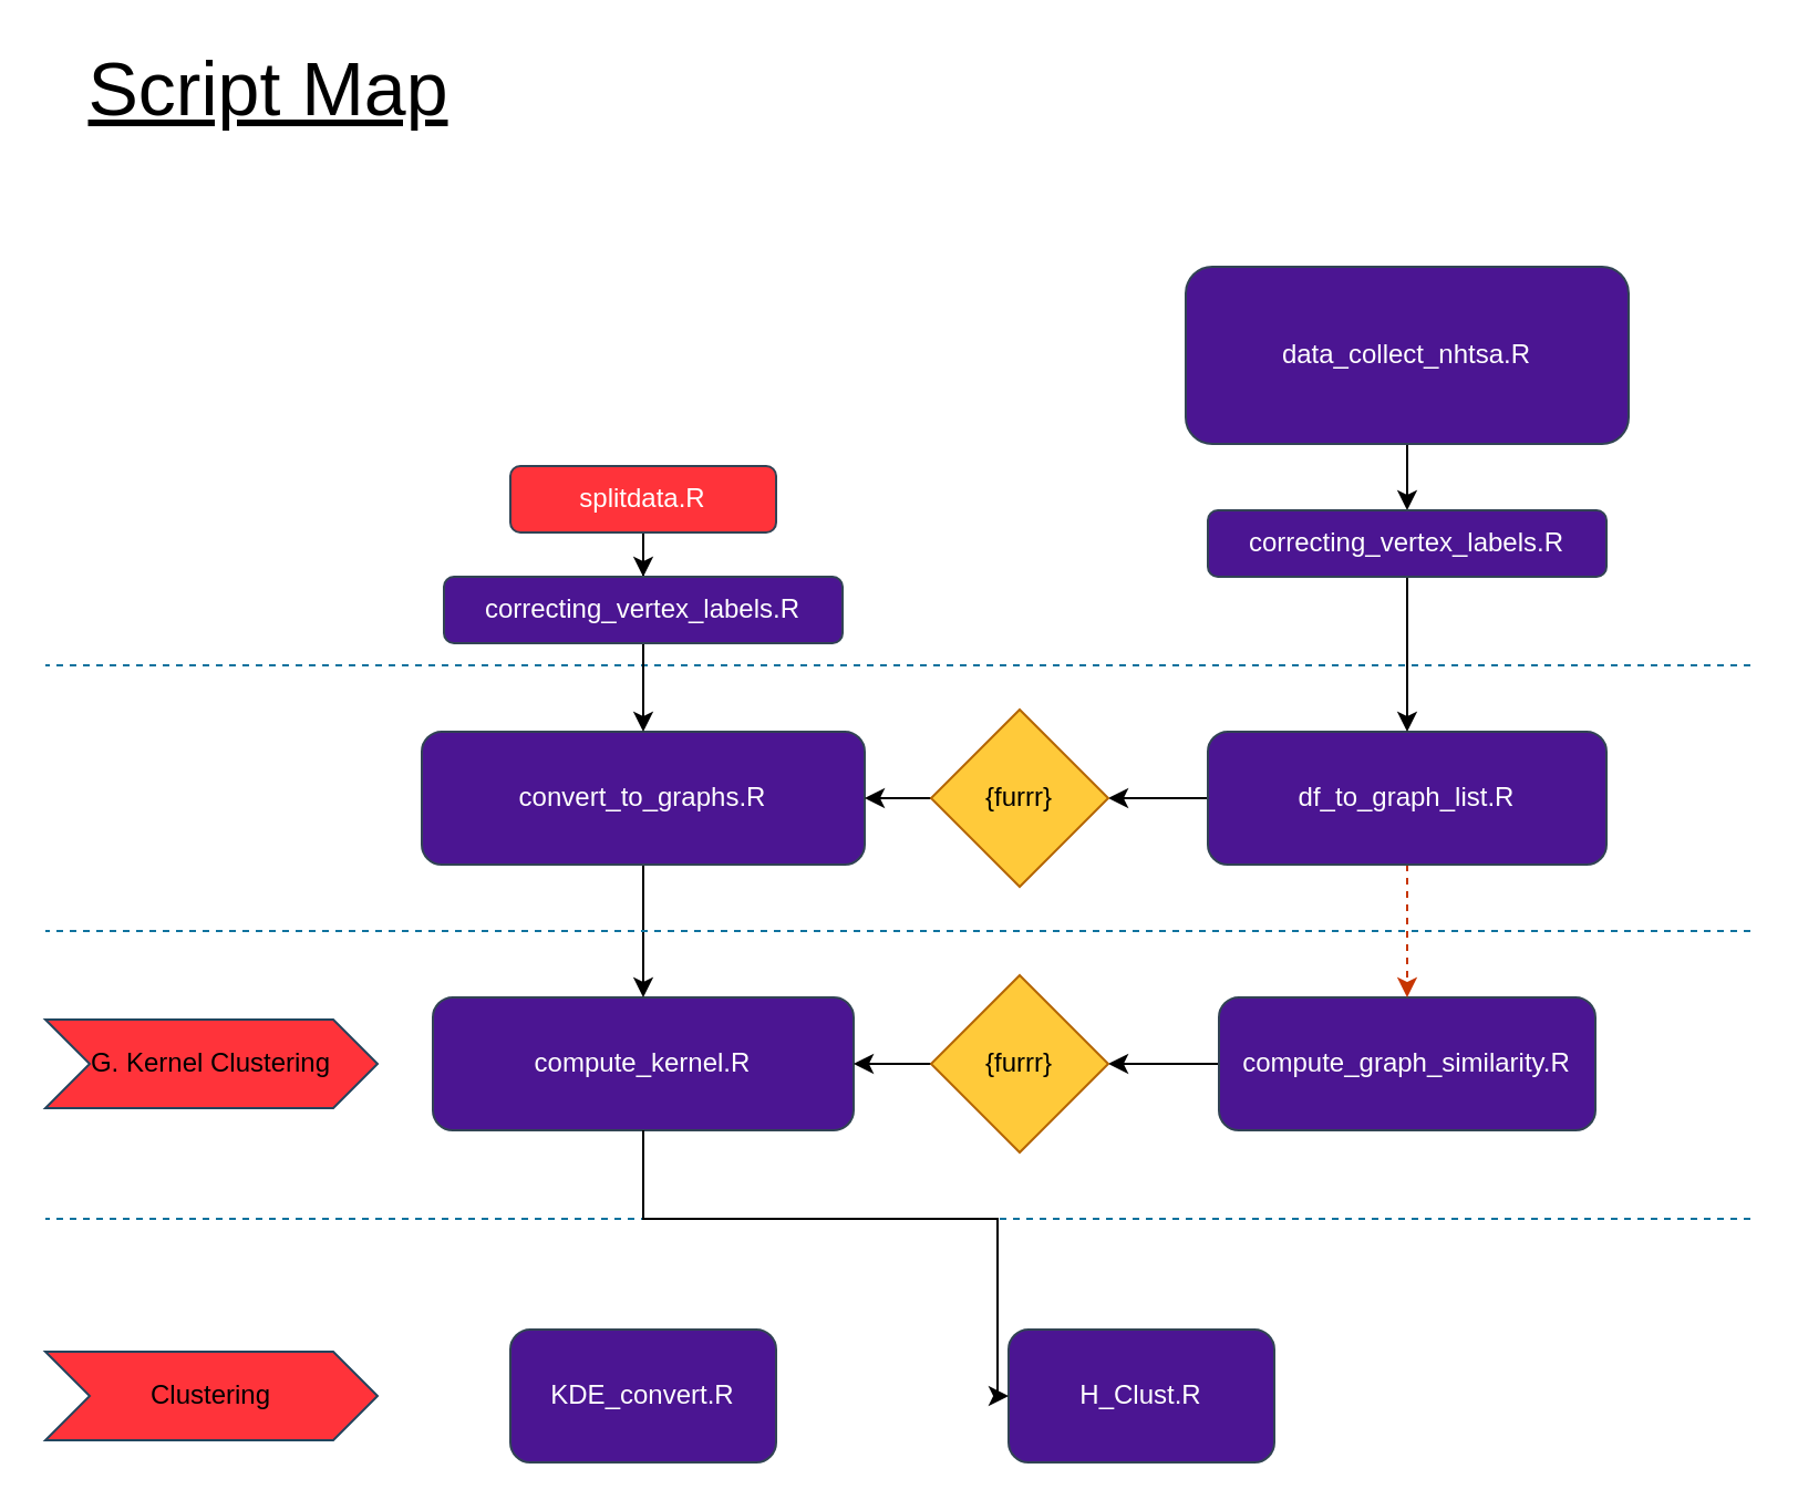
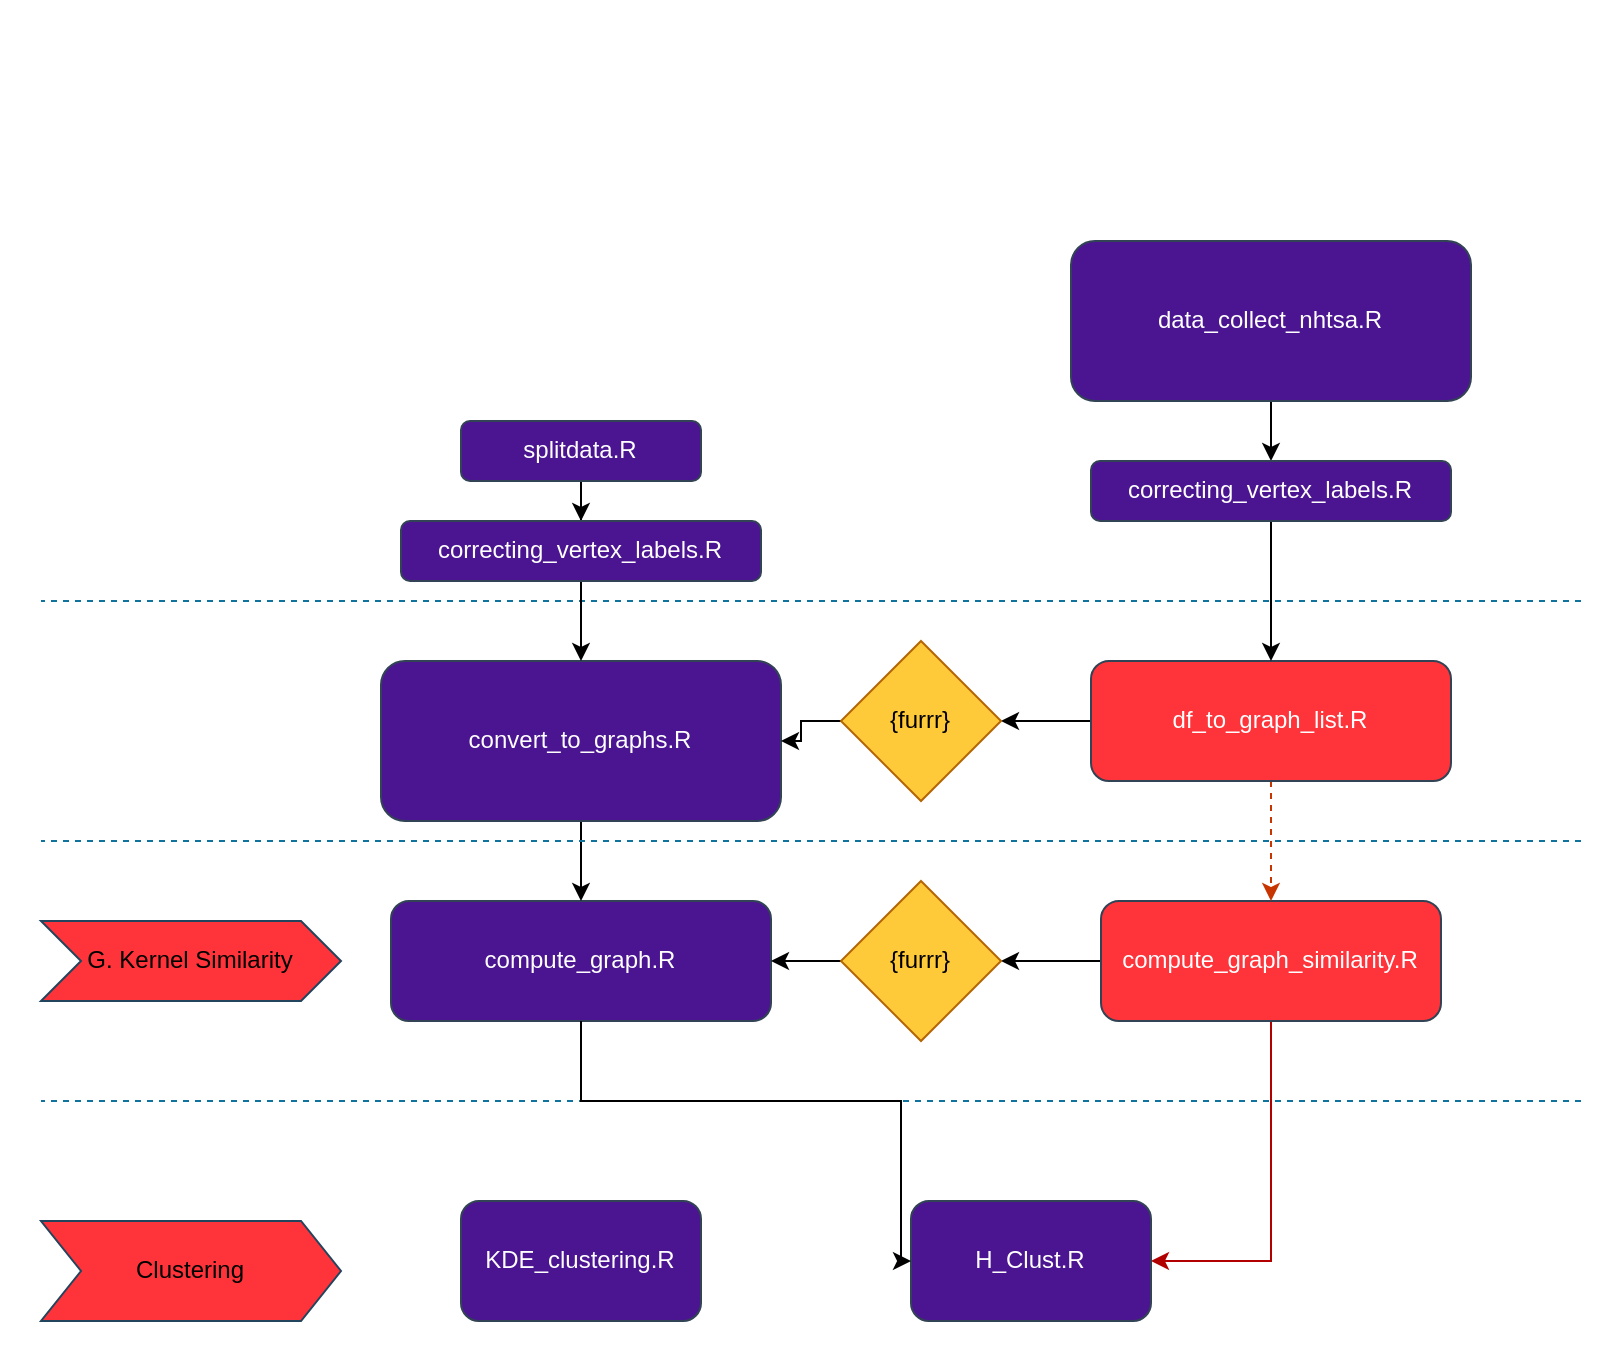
  <mxCell id="0" />
  <mxCell id="1" parent="0" />
- <mxCell id="2" value="KDE_convert.R" style="rounded=1;whiteSpace=wrap;html=1;strokeColor=#314354;fontColor=#ffffff;fillColor=#4b1592;" parent="1" vertex="1"><mxGeometry x="230" y="600" width="120" height="60" as="geometry" /></mxCell>
- <mxCell id="3" value="compute_kernel.R" style="rounded=1;whiteSpace=wrap;html=1;strokeColor=#314354;fontColor=#ffffff;fillColor=#4b1592;" parent="1" vertex="1"><mxGeometry x="195" y="450" width="190" height="60" as="geometry" /></mxCell>
+ <mxCell id="2" value="KDE_clustering.R" style="rounded=1;whiteSpace=wrap;html=1;strokeColor=#314354;fontColor=#ffffff;fillColor=#4b1592;" parent="1" vertex="1"><mxGeometry x="230" y="600" width="120" height="60" as="geometry" /></mxCell>
+ <mxCell id="3" value="compute_graph.R" style="rounded=1;whiteSpace=wrap;html=1;strokeColor=#314354;fontColor=#ffffff;fillColor=#4b1592;" parent="1" vertex="1"><mxGeometry x="195" y="450" width="190" height="60" as="geometry" /></mxCell>
  <mxCell id="4" value="" style="edgeStyle=orthogonalEdgeStyle;rounded=0;orthogonalLoop=1;jettySize=auto;html=1;" parent="1" source="6" target="17" edge="1"><mxGeometry relative="1" as="geometry" /></mxCell>
- <mxCell id="6" value="compute_graph_similarity.R" style="rounded=1;whiteSpace=wrap;html=1;strokeColor=#314354;fontColor=#ffffff;fillColor=#4b1592;" parent="1" vertex="1"><mxGeometry x="550" y="450" width="170" height="60" as="geometry" /></mxCell>
+ <mxCell id="5" style="edgeStyle=orthogonalEdgeStyle;rounded=0;orthogonalLoop=1;jettySize=auto;html=1;entryX=1;entryY=0.5;entryDx=0;entryDy=0;fillColor=#e51400;strokeColor=#B20000;" parent="1" source="6" target="22" edge="1"><mxGeometry relative="1" as="geometry"><Array as="points"><mxPoint x="635" y="630" /></Array></mxGeometry></mxCell>
+ <mxCell id="6" value="compute_graph_similarity.R" style="rounded=1;whiteSpace=wrap;html=1;strokeColor=#314354;fontColor=#ffffff;fillColor=#ff333a;" parent="1" vertex="1"><mxGeometry x="550" y="450" width="170" height="60" as="geometry" /></mxCell>
  <mxCell id="7" style="edgeStyle=orthogonalEdgeStyle;rounded=0;orthogonalLoop=1;jettySize=auto;html=1;" edge="1" parent="1" source="8" target="30"><mxGeometry relative="1" as="geometry" /></mxCell>
- <mxCell id="8" value="splitdata.R" style="rounded=1;whiteSpace=wrap;html=1;strokeColor=#314354;fontColor=#ffffff;fillColor=#ff333a;" parent="1" vertex="1"><mxGeometry x="230" y="210" width="120" height="30" as="geometry" /></mxCell>
+ <mxCell id="8" value="splitdata.R" style="rounded=1;whiteSpace=wrap;html=1;strokeColor=#314354;fontColor=#ffffff;fillColor=#4b1592;" parent="1" vertex="1"><mxGeometry x="230" y="210" width="120" height="30" as="geometry" /></mxCell>
  <mxCell id="9" value="" style="edgeStyle=orthogonalEdgeStyle;rounded=0;orthogonalLoop=1;jettySize=auto;html=1;" parent="1" source="11" target="15" edge="1"><mxGeometry relative="1" as="geometry" /></mxCell>
  <mxCell id="10" style="edgeStyle=orthogonalEdgeStyle;rounded=0;orthogonalLoop=1;jettySize=auto;html=1;fillColor=#fa6800;strokeColor=#C73500;dashed=1;" parent="1" source="11" target="6" edge="1"><mxGeometry relative="1" as="geometry" /></mxCell>
- <mxCell id="11" value="df_to_graph_list.R" style="rounded=1;whiteSpace=wrap;html=1;strokeColor=#314354;fontColor=#ffffff;fillColor=#4b1592;" parent="1" vertex="1"><mxGeometry x="545" y="330" width="180" height="60" as="geometry" /></mxCell>
+ <mxCell id="11" value="df_to_graph_list.R" style="rounded=1;whiteSpace=wrap;html=1;strokeColor=#314354;fontColor=#ffffff;fillColor=#ff333a;" parent="1" vertex="1"><mxGeometry x="545" y="330" width="180" height="60" as="geometry" /></mxCell>
  <mxCell id="12" value="" style="edgeStyle=orthogonalEdgeStyle;rounded=0;orthogonalLoop=1;jettySize=auto;html=1;" parent="1" source="13" target="3" edge="1"><mxGeometry relative="1" as="geometry" /></mxCell>
- <mxCell id="13" value="convert_to_graphs.R" style="rounded=1;whiteSpace=wrap;html=1;strokeColor=#314354;fontColor=#ffffff;fillColor=#4b1592;" parent="1" vertex="1"><mxGeometry x="190" y="330" width="200" height="60" as="geometry" /></mxCell>
+ <mxCell id="13" value="convert_to_graphs.R" style="rounded=1;whiteSpace=wrap;html=1;strokeColor=#314354;fontColor=#ffffff;fillColor=#4b1592;" parent="1" vertex="1"><mxGeometry x="190" y="330" width="200" height="80" as="geometry" /></mxCell>
  <mxCell id="14" value="" style="edgeStyle=orthogonalEdgeStyle;rounded=0;orthogonalLoop=1;jettySize=auto;html=1;" parent="1" source="15" target="13" edge="1"><mxGeometry relative="1" as="geometry" /></mxCell>
  <mxCell id="15" value="{furrr}" style="rhombus;whiteSpace=wrap;html=1;strokeColor=#b46504;fillColor=#ffca3a;" parent="1" vertex="1"><mxGeometry x="420" y="320" width="80" height="80" as="geometry" /></mxCell>
  <mxCell id="16" value="" style="edgeStyle=orthogonalEdgeStyle;rounded=0;orthogonalLoop=1;jettySize=auto;html=1;" parent="1" source="17" target="3" edge="1"><mxGeometry relative="1" as="geometry" /></mxCell>
  <mxCell id="17" value="{furrr}" style="rhombus;whiteSpace=wrap;html=1;strokeColor=#b46504;fillColor=#ffca3a;" parent="1" vertex="1"><mxGeometry x="420" y="440" width="80" height="80" as="geometry" /></mxCell>
- <mxCell id="18" value="G. Kernel Clustering" style="shape=step;perimeter=stepPerimeter;whiteSpace=wrap;html=1;fixedSize=1;strokeColor=#23445d;fillColor=#ff333a;" parent="1" vertex="1"><mxGeometry x="20" y="460" width="150" height="40" as="geometry" /></mxCell>
- <mxCell id="19" value="Clustering" style="shape=step;perimeter=stepPerimeter;whiteSpace=wrap;html=1;fixedSize=1;strokeColor=#23445d;fillColor=#ff333a;" parent="1" vertex="1"><mxGeometry x="20" y="610" width="150" height="40" as="geometry" /></mxCell>
+ <mxCell id="18" value="G. Kernel Similarity" style="shape=step;perimeter=stepPerimeter;whiteSpace=wrap;html=1;fixedSize=1;strokeColor=#23445d;fillColor=#ff333a;" parent="1" vertex="1"><mxGeometry x="20" y="460" width="150" height="40" as="geometry" /></mxCell>
+ <mxCell id="19" value="Clustering" style="shape=step;perimeter=stepPerimeter;whiteSpace=wrap;html=1;fixedSize=1;strokeColor=#23445d;fillColor=#ff333a;" parent="1" vertex="1"><mxGeometry x="20" y="610" width="150" height="50" as="geometry" /></mxCell>
  <mxCell id="20" style="edgeStyle=orthogonalEdgeStyle;rounded=0;orthogonalLoop=1;jettySize=auto;html=1;" edge="1" parent="1" source="21" target="28"><mxGeometry relative="1" as="geometry" /></mxCell>
  <mxCell id="21" value="data_collect_nhtsa.R" style="rounded=1;whiteSpace=wrap;html=1;strokeColor=#314354;fontColor=#ffffff;fillColor=#4b1592;" parent="1" vertex="1"><mxGeometry x="535" y="120" width="200" height="80" as="geometry" /></mxCell>
  <mxCell id="22" value="H_Clust.R" style="rounded=1;whiteSpace=wrap;html=1;strokeColor=#314354;fontColor=#ffffff;fillColor=#4b1592;" parent="1" vertex="1"><mxGeometry x="455" y="600" width="120" height="60" as="geometry" /></mxCell>
  <mxCell id="23" value="" style="endArrow=none;html=1;dashed=1;fillColor=#b1ddf0;strokeColor=#10739e;" parent="1" edge="1"><mxGeometry width="50" height="50" relative="1" as="geometry"><mxPoint x="790" y="550" as="sourcePoint" /><mxPoint x="20" y="550" as="targetPoint" /></mxGeometry></mxCell>
  <mxCell id="24" value="" style="endArrow=none;html=1;dashed=1;fillColor=#b1ddf0;strokeColor=#10739e;" parent="1" edge="1"><mxGeometry width="50" height="50" relative="1" as="geometry"><mxPoint x="790" y="420" as="sourcePoint" /><mxPoint x="20" y="420" as="targetPoint" /></mxGeometry></mxCell>
  <mxCell id="25" value="" style="endArrow=none;html=1;dashed=1;fillColor=#b1ddf0;strokeColor=#10739e;" parent="1" edge="1"><mxGeometry width="50" height="50" relative="1" as="geometry"><mxPoint x="790" y="300" as="sourcePoint" /><mxPoint x="20" y="300" as="targetPoint" /></mxGeometry></mxCell>
  <mxCell id="26" style="edgeStyle=orthogonalEdgeStyle;rounded=0;orthogonalLoop=1;jettySize=auto;html=1;" parent="1" source="3" target="22" edge="1"><mxGeometry relative="1" as="geometry"><Array as="points"><mxPoint x="290" y="550" /><mxPoint x="450" y="550" /></Array></mxGeometry></mxCell>
  <mxCell id="27" style="edgeStyle=orthogonalEdgeStyle;rounded=0;orthogonalLoop=1;jettySize=auto;html=1;entryX=0.5;entryY=0;entryDx=0;entryDy=0;" edge="1" parent="1" source="28" target="11"><mxGeometry relative="1" as="geometry" /></mxCell>
  <mxCell id="28" value="correcting_vertex_labels.R" style="rounded=1;whiteSpace=wrap;html=1;strokeColor=#314354;fontColor=#ffffff;fillColor=#4b1592;" vertex="1" parent="1"><mxGeometry x="545" y="230" width="180" height="30" as="geometry" /></mxCell>
  <mxCell id="29" style="edgeStyle=orthogonalEdgeStyle;rounded=0;orthogonalLoop=1;jettySize=auto;html=1;" edge="1" parent="1" source="30" target="13"><mxGeometry relative="1" as="geometry" /></mxCell>
  <mxCell id="30" value="correcting_vertex_labels.R" style="rounded=1;whiteSpace=wrap;html=1;strokeColor=#314354;fontColor=#ffffff;fillColor=#4b1592;" vertex="1" parent="1"><mxGeometry x="200" y="260" width="180" height="30" as="geometry" /></mxCell>
- <mxCell id="31" value="Script Map" style="text;html=1;strokeColor=none;fillColor=none;align=center;verticalAlign=middle;whiteSpace=wrap;rounded=0;fontSize=34;fontStyle=4" vertex="1" parent="1"><mxGeometry x="20" y="20" width="202" height="40" as="geometry" /></mxCell>
